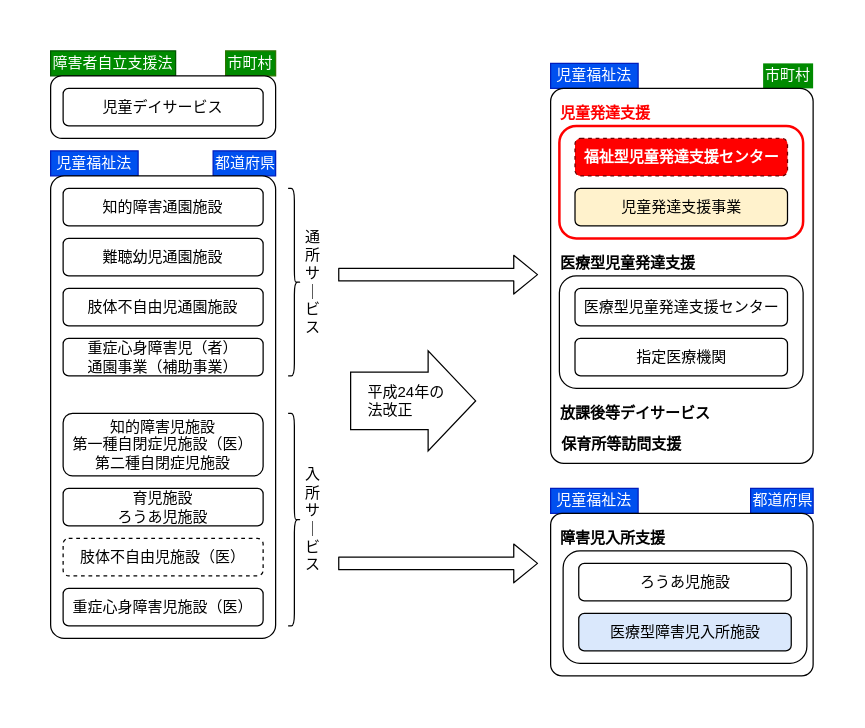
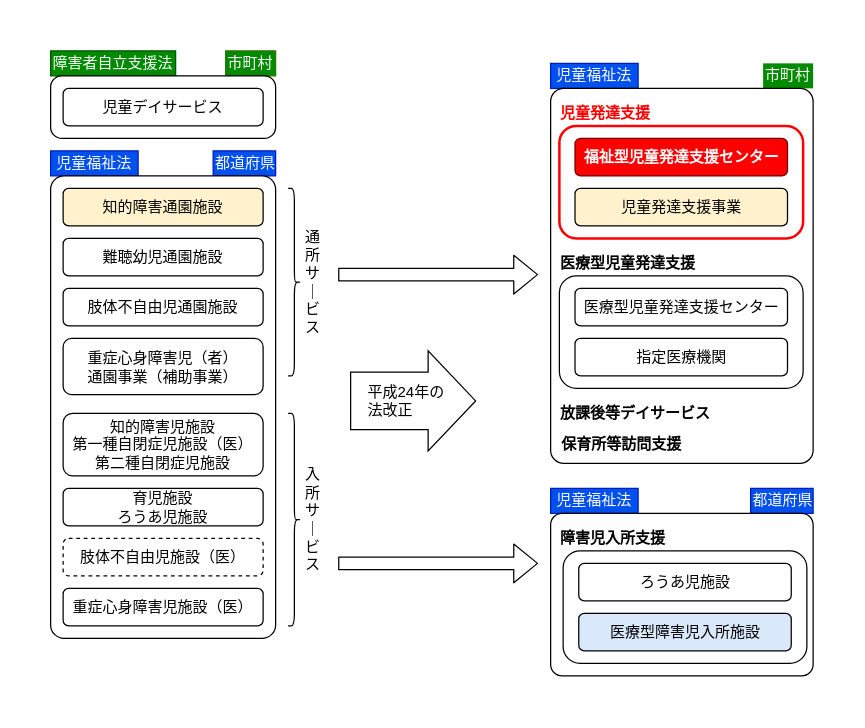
  <mxCell id="0" />
  <mxCell id="1" parent="0" />
  <mxCell id="2" value="" style="rounded=0;whiteSpace=wrap;html=1;sketch=0;fillColor=#FFFFFF;strokeColor=none;" vertex="1" parent="1"><mxGeometry x="20" width="650" height="540" as="geometry" y="20" /></mxCell>
  <mxCell id="3" value="都道府県" style="text;html=1;strokeColor=#001DBC;fillColor=#0050ef;align=left;verticalAlign=middle;whiteSpace=wrap;rounded=0;fontStyle=0;fontColor=#ffffff;" parent="1" vertex="1"><mxGeometry x="600" y="390" width="50" height="20" as="geometry" /></mxCell>
  <mxCell id="4" value="都道府県" style="text;html=1;strokeColor=#001DBC;fillColor=#0050ef;align=left;verticalAlign=middle;whiteSpace=wrap;rounded=0;fontStyle=0;fontColor=#ffffff;" parent="1" vertex="1"><mxGeometry x="170" y="120" width="50" height="20" as="geometry" /></mxCell>
  <mxCell id="5" value="市町村" style="text;html=1;strokeColor=none;align=left;verticalAlign=middle;whiteSpace=wrap;rounded=0;fontStyle=0;fillColor=#008A00;fontColor=#FFFFFF;" parent="1" vertex="1"><mxGeometry x="610" y="50" width="40" height="20" as="geometry" /></mxCell>
  <mxCell id="6" value="市町村" style="text;html=1;strokeColor=#2D7600;align=left;verticalAlign=middle;whiteSpace=wrap;rounded=0;fontStyle=0;fontColor=#ffffff;fillColor=#008A00;" parent="1" vertex="1"><mxGeometry x="180" y="40" width="40" height="20" as="geometry" /></mxCell>
  <mxCell id="7" value="児童福祉法" style="text;html=1;strokeColor=#001DBC;fillColor=#0050ef;align=center;verticalAlign=middle;whiteSpace=wrap;rounded=0;fontColor=#ffffff;" parent="1" vertex="1"><mxGeometry x="440" y="390" width="70" height="20" as="geometry" /></mxCell>
  <mxCell id="8" value="児童福祉法" style="text;html=1;strokeColor=#001DBC;fillColor=#0050ef;align=center;verticalAlign=middle;whiteSpace=wrap;rounded=0;fontColor=#ffffff;fontStyle=0" parent="1" vertex="1"><mxGeometry x="440" y="50" width="70" height="20" as="geometry" /></mxCell>
  <mxCell id="9" value="障害者自立支援法" style="text;html=1;strokeColor=#005700;fillColor=#008a00;align=center;verticalAlign=middle;whiteSpace=wrap;rounded=0;fontColor=#ffffff;fontStyle=0" parent="1" vertex="1"><mxGeometry x="40" y="40" width="100" height="20" as="geometry" /></mxCell>
  <mxCell id="10" value="児童福祉法" style="text;html=1;strokeColor=#001DBC;fillColor=#0050ef;align=center;verticalAlign=middle;whiteSpace=wrap;rounded=0;fontColor=#ffffff;fontStyle=0" parent="1" vertex="1"><mxGeometry x="40" y="120" width="70" height="20" as="geometry" /></mxCell>
  <mxCell id="11" value="" style="rounded=1;whiteSpace=wrap;html=1;arcSize=5;glass=0;" parent="1" vertex="1"><mxGeometry x="440" y="70" width="210" height="300" as="geometry" /></mxCell>
  <mxCell id="12" value="" style="rounded=1;whiteSpace=wrap;html=1;align=left;arcSize=18;" parent="1" vertex="1"><mxGeometry x="40" y="60" width="180" height="50" as="geometry" /></mxCell>
  <mxCell id="13" value="" style="rounded=1;whiteSpace=wrap;html=1;align=left;arcSize=6;" parent="1" vertex="1"><mxGeometry x="40" y="140" width="180" height="370" as="geometry" /></mxCell>
  <mxCell id="14" value="児童デイサービス" style="rounded=1;whiteSpace=wrap;html=1;fillColor=none;" parent="1" vertex="1"><mxGeometry x="50" y="70" width="160" height="30" as="geometry" /></mxCell>
- <mxCell id="15" value="知的障害通園施設" style="rounded=1;whiteSpace=wrap;html=1;" parent="1" vertex="1"><mxGeometry x="50" y="150" width="160" height="30" as="geometry" /></mxCell>
+ <mxCell id="15" value="知的障害通園施設" style="rounded=1;whiteSpace=wrap;html=1;fillColor=#fff2cc;" parent="1" vertex="1"><mxGeometry x="50" y="150" width="160" height="30" as="geometry" /></mxCell>
  <mxCell id="16" value="難聴幼児通園施設" style="rounded=1;whiteSpace=wrap;html=1;" parent="1" vertex="1"><mxGeometry x="50" y="190" width="160" height="30" as="geometry" /></mxCell>
  <mxCell id="17" value="肢体不自由児通園施設" style="rounded=1;whiteSpace=wrap;html=1;" parent="1" vertex="1"><mxGeometry x="50" y="230" width="160" height="30" as="geometry" /></mxCell>
- <mxCell id="18" value="重症心身障害児（者）&lt;br&gt;通園事業（補助事業）" style="rounded=1;whiteSpace=wrap;html=1;" parent="1" vertex="1"><mxGeometry x="50" y="270" width="160" height="30" as="geometry" /></mxCell>
+ <mxCell id="18" value="重症心身障害児（者）&lt;br&gt;通園事業（補助事業）" style="rounded=1;whiteSpace=wrap;html=1;" parent="1" vertex="1"><mxGeometry x="50" y="270" width="160" height="45" as="geometry" /></mxCell>
  <mxCell id="19" value="知的障害児施設&lt;br&gt;第一種自閉症児施設（医）&lt;br&gt;第二種自閉症児施設" style="rounded=1;whiteSpace=wrap;html=1;" parent="1" vertex="1"><mxGeometry x="50" y="330" width="160" height="50" as="geometry" /></mxCell>
  <mxCell id="20" value="育児施設&lt;br&gt;ろうあ児施設" style="rounded=1;whiteSpace=wrap;html=1;" parent="1" vertex="1"><mxGeometry x="50" y="390" width="160" height="30" as="geometry" /></mxCell>
  <mxCell id="21" value="肢体不自由児施設（医）" style="rounded=1;whiteSpace=wrap;html=1;dashed=1;" parent="1" vertex="1"><mxGeometry x="50" y="430" width="160" height="30" as="geometry" /></mxCell>
  <mxCell id="22" value="重症心身障害児施設（医）" style="rounded=1;whiteSpace=wrap;html=1;" parent="1" vertex="1"><mxGeometry x="50" y="470" width="160" height="30" as="geometry" /></mxCell>
  <mxCell id="23" value="　平成24年の&lt;br&gt;　法改正" style="shape=singleArrow;whiteSpace=wrap;html=1;align=left;arrowWidth=0.575;arrowSize=0.38;" parent="1" vertex="1"><mxGeometry x="280" y="280" width="100" height="80" as="geometry" /></mxCell>
  <mxCell id="24" value="" style="shape=curlyBracket;whiteSpace=wrap;html=1;rounded=1;align=left;rotation=-180;fontColor=#000000;strokeColor=#000000;" parent="1" vertex="1"><mxGeometry x="230" y="150" width="10" height="150" as="geometry" /></mxCell>
  <mxCell id="25" value="通所サ｜ビス" style="text;html=1;strokeColor=none;align=center;verticalAlign=middle;whiteSpace=wrap;rounded=0;labelBackgroundColor=none;direction=west;fontColor=#000000;" parent="1" vertex="1"><mxGeometry x="240" y="170" width="20" height="110" as="geometry" /></mxCell>
  <mxCell id="26" value="入所サ｜ビス" style="text;html=1;strokeColor=none;align=center;verticalAlign=middle;whiteSpace=wrap;rounded=0;labelBackgroundColor=none;direction=west;fontColor=#000000;" parent="1" vertex="1"><mxGeometry x="240" y="360" width="20" height="110" as="geometry" /></mxCell>
  <mxCell id="27" value="" style="shape=curlyBracket;whiteSpace=wrap;html=1;rounded=1;align=left;rotation=-180;fontColor=#000000;strokeColor=#000000;" parent="1" vertex="1"><mxGeometry x="230" y="330" width="10" height="170" as="geometry" /></mxCell>
  <mxCell id="28" value="&lt;span&gt;児童発達支援&lt;/span&gt;" style="text;html=1;strokeColor=none;fillColor=none;align=left;verticalAlign=middle;whiteSpace=wrap;rounded=0;fontStyle=1;labelBackgroundColor=none;fontColor=#FF0000;" parent="1" vertex="1"><mxGeometry x="446" y="80" width="100" height="20" as="geometry" /></mxCell>
  <mxCell id="29" value="" style="group" parent="1" vertex="1" connectable="0"><mxGeometry x="447" y="100" width="195" height="90" as="geometry" /></mxCell>
  <mxCell id="30" value="" style="rounded=1;whiteSpace=wrap;html=1;strokeWidth=2;strokeColor=#FF0000;" parent="29" vertex="1"><mxGeometry width="195" height="90" as="geometry" /></mxCell>
- <mxCell id="31" value="福祉型児童発達支援センター" style="rounded=1;whiteSpace=wrap;html=1;strokeColor=#6F0000;fontStyle=1;fillColor=#FF0000;fontColor=#FFFFFF;dashed=1;" parent="29" vertex="1"><mxGeometry x="12.5" y="10" width="170" height="30" as="geometry" /></mxCell>
+ <mxCell id="31" value="福祉型児童発達支援センター" style="rounded=1;whiteSpace=wrap;html=1;strokeColor=#6F0000;fontStyle=1;fillColor=#FF0000;fontColor=#FFFFFF;" parent="29" vertex="1"><mxGeometry x="12.5" y="10" width="170" height="30" as="geometry" /></mxCell>
  <mxCell id="32" value="児童発達支援事業" style="rounded=1;whiteSpace=wrap;html=1;fillColor=#fff2cc;" parent="29" vertex="1"><mxGeometry x="12.5" y="50" width="170" height="30" as="geometry" /></mxCell>
  <mxCell id="33" value="" style="group" parent="1" vertex="1" connectable="0"><mxGeometry x="447" y="220" width="195" height="90" as="geometry" /></mxCell>
  <mxCell id="34" value="" style="rounded=1;whiteSpace=wrap;html=1;" parent="33" vertex="1"><mxGeometry width="195" height="90" as="geometry" /></mxCell>
  <mxCell id="35" value="医療型児童発達支援センター" style="rounded=1;whiteSpace=wrap;html=1;" parent="33" vertex="1"><mxGeometry x="12.5" y="10" width="170" height="30" as="geometry" /></mxCell>
  <mxCell id="36" value="指定医療機関" style="rounded=1;whiteSpace=wrap;html=1;" parent="33" vertex="1"><mxGeometry x="12.5" y="50" width="170" height="30" as="geometry" /></mxCell>
  <mxCell id="37" value="医療型児童発達支援" style="text;html=1;strokeColor=none;fillColor=none;align=left;verticalAlign=middle;whiteSpace=wrap;rounded=0;fontStyle=1" parent="1" vertex="1"><mxGeometry x="446" y="200" width="114" height="20" as="geometry" /></mxCell>
  <mxCell id="38" value="放課後等デイサービス" style="text;html=1;strokeColor=none;fillColor=none;align=left;verticalAlign=middle;whiteSpace=wrap;rounded=0;fontStyle=1" parent="1" vertex="1"><mxGeometry x="446" y="320" width="123" height="20" as="geometry" /></mxCell>
  <mxCell id="39" value="保育所等訪問支援" style="text;html=1;strokeColor=none;fillColor=none;align=left;verticalAlign=middle;whiteSpace=wrap;rounded=0;fontStyle=1" parent="1" vertex="1"><mxGeometry x="447" y="345" width="102" height="20" as="geometry" /></mxCell>
  <mxCell id="40" value="" style="rounded=1;whiteSpace=wrap;html=1;arcSize=7;glass=0;" parent="1" vertex="1"><mxGeometry x="440" y="410" width="210" height="130" as="geometry" /></mxCell>
  <mxCell id="41" value="&lt;b&gt;障害児入所支援&lt;/b&gt;" style="text;html=1;strokeColor=none;fillColor=none;align=left;verticalAlign=middle;whiteSpace=wrap;rounded=0;" parent="1" vertex="1"><mxGeometry x="446" y="420" width="100" height="20" as="geometry" /></mxCell>
  <mxCell id="42" value="" style="shape=flexArrow;endArrow=classic;html=1;strokeColor=#000000;" parent="1" edge="1"><mxGeometry width="50" height="50" relative="1" as="geometry"><mxPoint x="270" y="219" as="sourcePoint" /><mxPoint x="430" y="219" as="targetPoint" /></mxGeometry></mxCell>
  <mxCell id="43" value="" style="shape=flexArrow;endArrow=classic;html=1;strokeColor=#000000;" parent="1" edge="1"><mxGeometry width="50" height="50" relative="1" as="geometry"><mxPoint x="270" y="450" as="sourcePoint" /><mxPoint x="430" y="450" as="targetPoint" /></mxGeometry></mxCell>
  <mxCell id="44" value="" style="group" parent="1" vertex="1" connectable="0"><mxGeometry x="450" y="440" width="195" height="90" as="geometry" /></mxCell>
  <mxCell id="45" value="" style="rounded=1;whiteSpace=wrap;html=1;" parent="44" vertex="1"><mxGeometry width="195" height="90" as="geometry" /></mxCell>
  <mxCell id="46" value="ろうあ児施設" style="rounded=1;whiteSpace=wrap;html=1;" parent="44" vertex="1"><mxGeometry x="12.5" y="10" width="170" height="30" as="geometry" /></mxCell>
  <mxCell id="47" value="医療型障害児入所施設" style="rounded=1;whiteSpace=wrap;html=1;fillColor=#dae8fc;" parent="44" vertex="1"><mxGeometry x="12.5" y="50" width="170" height="30" as="geometry" /></mxCell>
